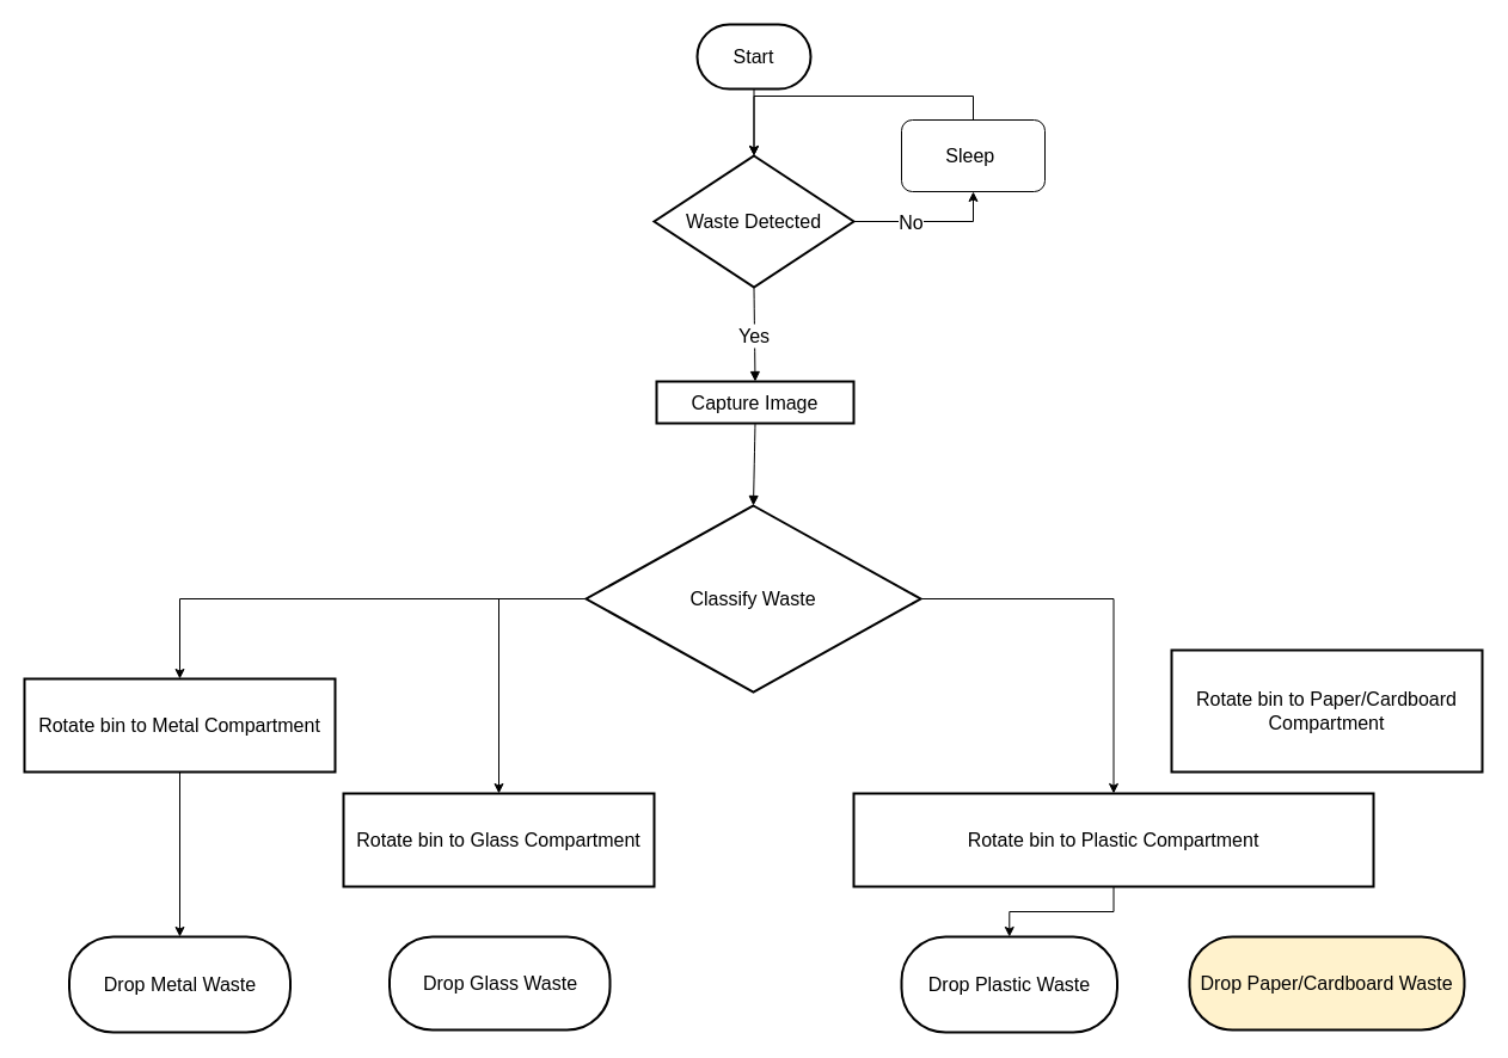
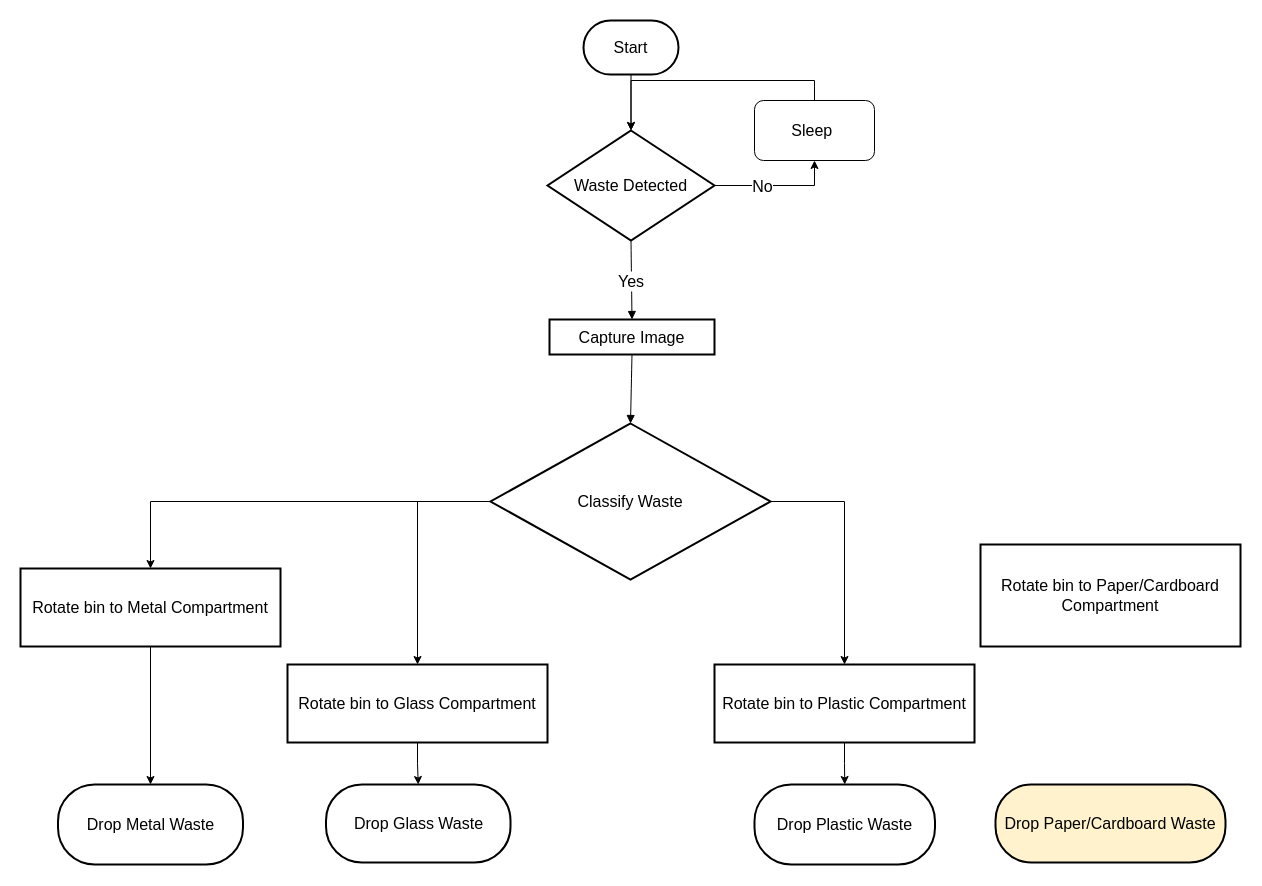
  <mxCell id="0" />
  <mxCell id="1" parent="0" />
  <mxCell id="2" style="edgeStyle=orthogonalEdgeStyle;rounded=0;orthogonalLoop=1;jettySize=auto;html=1;exitX=0.5;exitY=1;exitDx=0;exitDy=0;entryX=0.5;entryY=0;entryDx=0;entryDy=0;fontSize=16;" edge="1" parent="1" source="3" target="6"><mxGeometry relative="1" as="geometry"><mxPoint x="631" y="110" as="targetPoint" /><Array as="points" /></mxGeometry></mxCell>
  <mxCell id="3" value="Start" style="whiteSpace=wrap;strokeWidth=2;arcSize=100;absoluteArcSize=1;rounded=1;fontSize=16;labelBackgroundColor=default;" parent="1" vertex="1"><mxGeometry x="583" y="20" width="95" height="54" as="geometry" /></mxCell>
  <mxCell id="4" style="edgeStyle=orthogonalEdgeStyle;rounded=0;orthogonalLoop=1;jettySize=auto;html=1;exitX=1;exitY=0.5;exitDx=0;exitDy=0;entryX=0.5;entryY=1;entryDx=0;entryDy=0;" edge="1" parent="1" source="6" target="26"><mxGeometry relative="1" as="geometry" /></mxCell>
  <mxCell id="5" value="No" style="edgeLabel;html=1;align=center;verticalAlign=middle;resizable=0;points=[];fontSize=16;" vertex="1" connectable="0" parent="4"><mxGeometry x="-0.252" relative="1" as="geometry"><mxPoint as="offset" /></mxGeometry></mxCell>
  <mxCell id="6" value="Waste Detected" style="rhombus;strokeWidth=2;whiteSpace=wrap;fontSize=16;" parent="1" vertex="1"><mxGeometry x="547" y="130" width="167" height="110" as="geometry" /></mxCell>
  <mxCell id="7" value="Capture Image" style="whiteSpace=wrap;strokeWidth=2;fontSize=16;" parent="1" vertex="1"><mxGeometry x="549" y="319" width="165" height="35" as="geometry" /></mxCell>
  <mxCell id="8" style="edgeStyle=orthogonalEdgeStyle;rounded=0;orthogonalLoop=1;jettySize=auto;html=1;exitX=0;exitY=0.5;exitDx=0;exitDy=0;entryX=0.5;entryY=0;entryDx=0;entryDy=0;fontSize=16;" edge="1" parent="1" source="11" target="13"><mxGeometry relative="1" as="geometry" /></mxCell>
  <mxCell id="9" style="edgeStyle=orthogonalEdgeStyle;rounded=0;orthogonalLoop=1;jettySize=auto;html=1;exitX=0;exitY=0.5;exitDx=0;exitDy=0;entryX=0.5;entryY=0;entryDx=0;entryDy=0;fontSize=16;" edge="1" parent="1" source="11" target="15"><mxGeometry relative="1" as="geometry" /></mxCell>
  <mxCell id="10" style="edgeStyle=orthogonalEdgeStyle;rounded=0;orthogonalLoop=1;jettySize=auto;html=1;exitX=1;exitY=0.5;exitDx=0;exitDy=0;entryX=0.5;entryY=0;entryDx=0;entryDy=0;fontSize=16;" edge="1" parent="1" source="11" target="17"><mxGeometry relative="1" as="geometry" /></mxCell>
  <mxCell id="11" value="Classify Waste" style="rhombus;strokeWidth=2;whiteSpace=wrap;fontSize=16;" parent="1" vertex="1"><mxGeometry x="490" y="423" width="280" height="156" as="geometry" /></mxCell>
  <mxCell id="12" style="edgeStyle=orthogonalEdgeStyle;rounded=0;orthogonalLoop=1;jettySize=auto;html=1;exitX=0.5;exitY=1;exitDx=0;exitDy=0;entryX=0.5;entryY=0;entryDx=0;entryDy=0;fontSize=16;" edge="1" parent="1" source="13" target="19"><mxGeometry relative="1" as="geometry" /></mxCell>
  <mxCell id="13" value="Rotate bin to Metal Compartment" style="whiteSpace=wrap;strokeWidth=2;fontSize=16;" parent="1" vertex="1"><mxGeometry x="20" y="568" width="260" height="78" as="geometry" /></mxCell>
+ <mxCell id="14" style="edgeStyle=orthogonalEdgeStyle;rounded=0;orthogonalLoop=1;jettySize=auto;html=1;exitX=0.5;exitY=1;exitDx=0;exitDy=0;entryX=0.5;entryY=0;entryDx=0;entryDy=0;fontSize=16;" edge="1" parent="1" source="15" target="20"><mxGeometry relative="1" as="geometry" /></mxCell>
  <mxCell id="15" value="Rotate bin to Glass Compartment" style="whiteSpace=wrap;strokeWidth=2;fontSize=16;" parent="1" vertex="1"><mxGeometry x="287" y="664" width="260" height="78" as="geometry" /></mxCell>
  <mxCell id="16" style="edgeStyle=orthogonalEdgeStyle;rounded=0;orthogonalLoop=1;jettySize=auto;html=1;exitX=0.5;exitY=1;exitDx=0;exitDy=0;entryX=0.5;entryY=0;entryDx=0;entryDy=0;fontSize=16;" edge="1" parent="1" source="17" target="21"><mxGeometry relative="1" as="geometry" /></mxCell>
- <mxCell id="17" value="Rotate bin to Plastic Compartment" style="whiteSpace=wrap;strokeWidth=2;fontSize=16;" parent="1" vertex="1"><mxGeometry x="714" y="664" width="435" height="78" as="geometry" /></mxCell>
+ <mxCell id="17" value="Rotate bin to Plastic Compartment" style="whiteSpace=wrap;strokeWidth=2;fontSize=16;" parent="1" vertex="1"><mxGeometry x="714" y="664" width="260" height="78" as="geometry" /></mxCell>
  <mxCell id="18" value="Rotate bin to Paper/Cardboard Compartment" style="whiteSpace=wrap;strokeWidth=2;fontSize=16;" parent="1" vertex="1"><mxGeometry x="980" y="544" width="260" height="102" as="geometry" /></mxCell>
  <mxCell id="19" value="Drop Metal Waste" style="whiteSpace=wrap;strokeWidth=2;rounded=1;absoluteArcSize=0;arcSize=46;fontSize=16;" parent="1" vertex="1"><mxGeometry x="57.5" y="784" width="185" height="80" as="geometry" /></mxCell>
  <mxCell id="20" value="Drop Glass Waste" style="whiteSpace=wrap;strokeWidth=2;rounded=1;absoluteArcSize=0;arcSize=46;fontSize=16;" parent="1" vertex="1"><mxGeometry x="325.5" y="784" width="184.5" height="78" as="geometry" /></mxCell>
  <mxCell id="21" value="Drop Plastic Waste" style="whiteSpace=wrap;strokeWidth=2;rounded=1;absoluteArcSize=0;arcSize=46;fontSize=16;" parent="1" vertex="1"><mxGeometry x="754" y="784" width="180.5" height="80" as="geometry" /></mxCell>
  <mxCell id="22" value="Drop Paper/Cardboard Waste" style="whiteSpace=wrap;strokeWidth=2;rounded=1;absoluteArcSize=0;arcSize=46;fontSize=16;fillColor=#fff2cc;" parent="1" vertex="1"><mxGeometry x="995" y="784" width="230" height="78" as="geometry" /></mxCell>
  <mxCell id="23" value="Yes" style="curved=1;startArrow=none;endArrow=block;exitX=0.5;exitY=1;entryX=0.5;entryY=0;fontSize=16;" parent="1" source="6" target="7" edge="1"><mxGeometry relative="1" as="geometry"><Array as="points" /></mxGeometry></mxCell>
  <mxCell id="24" value="" style="curved=1;startArrow=none;endArrow=block;exitX=0.5;exitY=1;entryX=0.5;entryY=0;fontSize=16;" parent="1" source="7" target="11" edge="1"><mxGeometry relative="1" as="geometry"><Array as="points" /></mxGeometry></mxCell>
  <mxCell id="25" style="edgeStyle=orthogonalEdgeStyle;rounded=0;orthogonalLoop=1;jettySize=auto;html=1;exitX=0.5;exitY=0;exitDx=0;exitDy=0;entryX=0.5;entryY=0;entryDx=0;entryDy=0;fontSize=16;" edge="1" parent="1" source="26" target="6"><mxGeometry relative="1" as="geometry" /></mxCell>
  <mxCell id="26" value="Sleep&amp;nbsp;" style="rounded=1;whiteSpace=wrap;html=1;fontSize=16;" vertex="1" parent="1"><mxGeometry x="754" y="100" width="120" height="60" as="geometry" /></mxCell>
